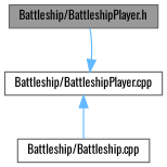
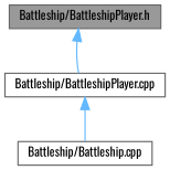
  digraph {
    fontname=Oswald
    node [color=grey40 fillcolor=white fontname=Oswald fontsize=10 shape=box style=filled]
    edge [color=steelblue1 dir=back fontname=Oswald fontsize=10 labelfontname=Helvetica labelfontsize=10 style=solid]
    n1 [color=gray40 fillcolor=grey60 fontcolor=black height=0.2 label="Battleship/BattleshipPlayer.h" width=0.4]
    n2 [height=0.2 label="Battleship/BattleshipPlayer.cpp" width=0.4]
    n3 [height=0.2 label="Battleship/Battleship.cpp" width=0.4]
-   n2 -> n1
+   n1 -> n2
    n2 -> n3
  }
